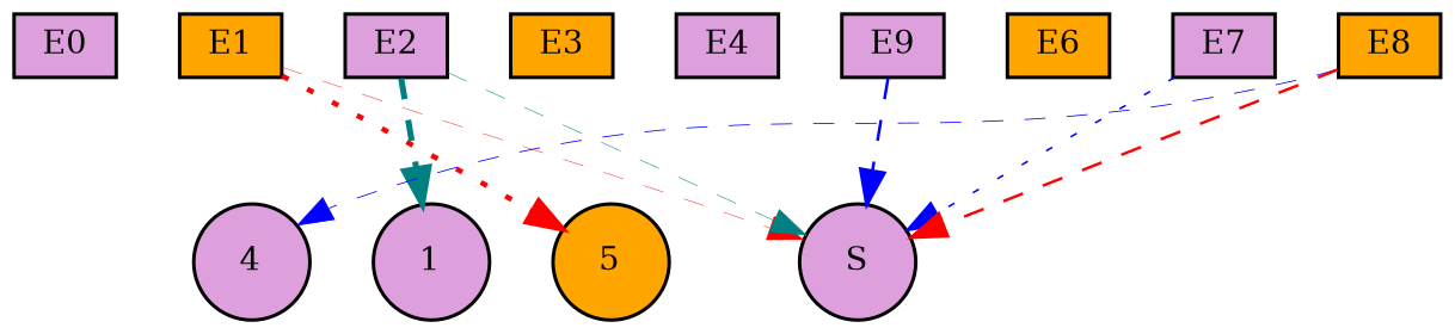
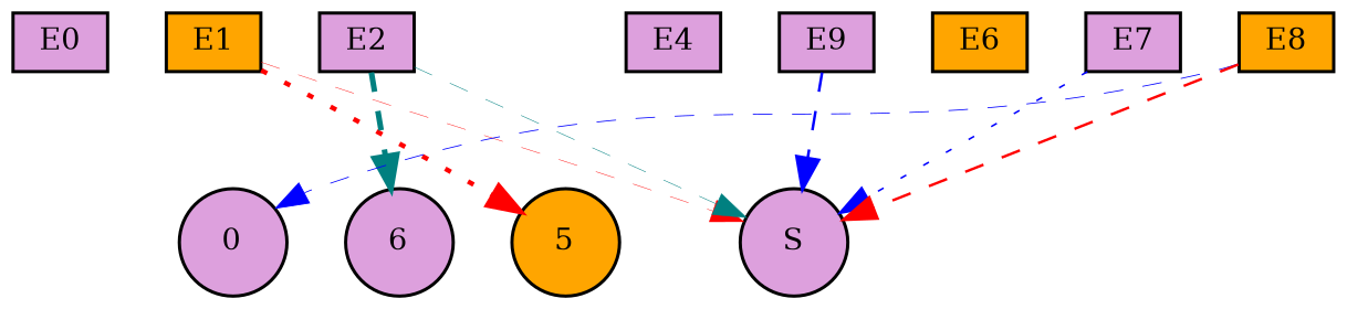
  digraph {
    node [fillcolor=plum fontsize=9 shape=box style=filled]
    edge [style=invis]
    E0 [height=0.2 width=0.2]
    E1 [fillcolor=orange height=0.2 width=0.2]
    E2 [height=0.2 width=0.2]
-   E3 [fillcolor=orange height=0.2 width=0.2]
    E4 [height=0.2 width=0.2]
    n6 [height=0.2 label=E9 width=0.2]
    E6 [fillcolor=orange height=0.2 width=0.2]
    E7 [height=0.2 width=0.2]
    E8 [fillcolor=orange height=0.2 width=0.2]
-   0 [height=0.2 shape=circle width=0.2 label=4]
-   1 [height=0.2 shape=circle width=0.2]
+   0 [height=0.2 shape=circle width=0.2]
+   1 [height=0.2 shape=circle width=0.2 label=6]
    n12 [fillcolor=orange height=0.2 label=5 shape=circle width=0.2]
    S [height=0.2 shape=circle width=0.2]
    subgraph sub_1 {
      rank=source
      E0
      E1
      E2
-     E3
      E4
      n6
      E6
      E7
      E8
    }
    subgraph sub_2 {
      rank=sink
      0
      1
      n12
      S
    }
    E0 -> E1
    E1 -> E2
    E1 -> n12 [color=red penwidth=1.4551497920500807 style=dotted]
    E1 -> S [color=red penwidth=0.14066446743596997 style=dashed]
-   E2 -> E3
    E2 -> 1 [color=teal penwidth=1.7107514702037112 style=dashed]
    E2 -> S [color=teal penwidth=0.1725659709909953 style=dashed]
-   E3 -> E4
    E4 -> n6
    n6 -> E6
    n6 -> S [color=blue penwidth=0.8246036212972262 style=dashed]
    E6 -> E7
    E7 -> E8
    E7 -> S [color=blue penwidth=0.5163535636750233 style=dotted]
    E8 -> 0 [color=blue penwidth=0.26388801510626014 style=dashed]
    E8 -> S [color=red penwidth=0.8071977426132522 style=dashed]
    0 -> 1
    1 -> n12
    n12 -> S
  }
